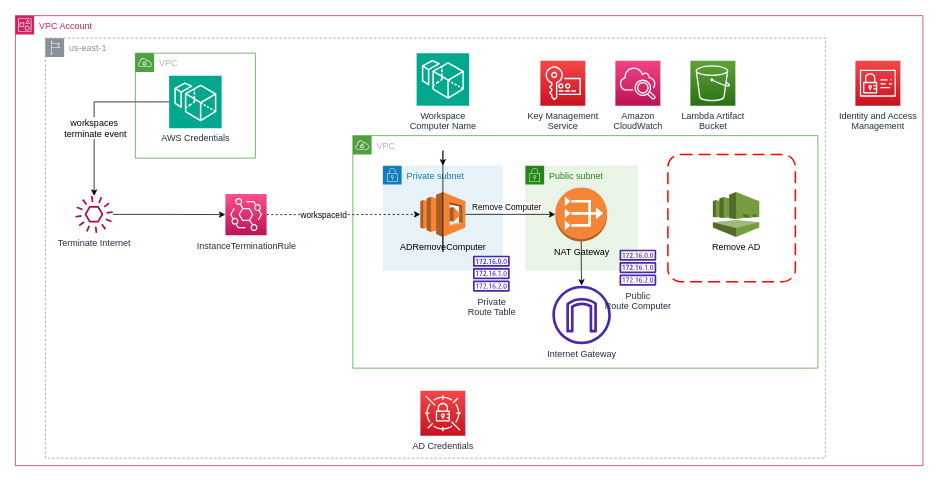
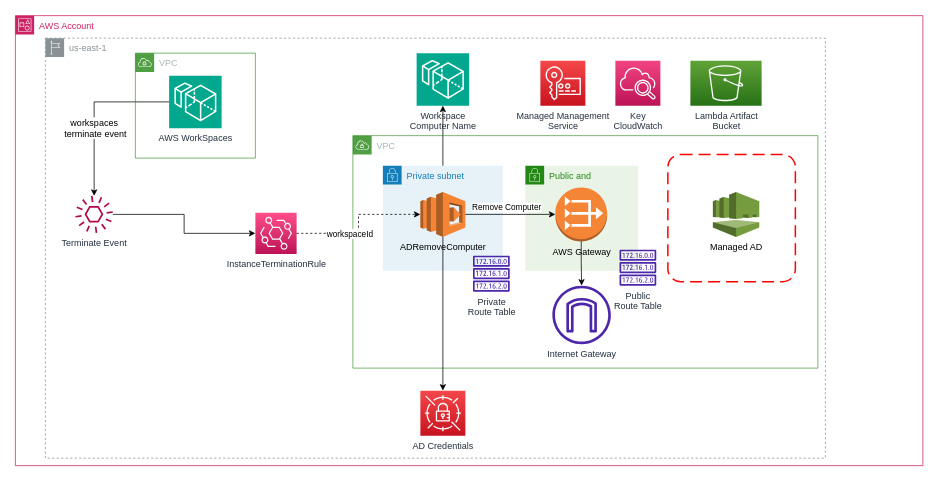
  <mxCell id="0" />
  <mxCell id="1" parent="0" />
- <mxCell id="3" value="VPC Account" style="points=[[0,0],[0.25,0],[0.5,0],[0.75,0],[1,0],[1,0.25],[1,0.5],[1,0.75],[1,1],[0.75,1],[0.5,1],[0.25,1],[0,1],[0,0.75],[0,0.5],[0,0.25]];outlineConnect=0;gradientColor=none;html=1;whiteSpace=wrap;fontSize=12;fontStyle=0;container=1;pointerEvents=0;collapsible=0;recursiveResize=0;shape=mxgraph.aws4.group;grIcon=mxgraph.aws4.group_account;strokeColor=#CD2264;fillColor=none;verticalAlign=top;align=left;spacingLeft=30;fontColor=#CD2264;dashed=0;" parent="1" vertex="1"><mxGeometry x="20" y="20" width="1210" height="600" as="geometry" /></mxCell>
+ <mxCell id="2" style="edgeStyle=orthogonalEdgeStyle;rounded=0;orthogonalLoop=1;jettySize=auto;html=1;entryX=0.5;entryY=1;entryDx=0;entryDy=0;entryPerimeter=0;" parent="1" source="27" edge="1" target="20"><mxGeometry relative="1" as="geometry"><mxPoint x="590.059" y="158.771" as="targetPoint" /></mxGeometry></mxCell>
+ <mxCell id="3" value="AWS Account" style="points=[[0,0],[0.25,0],[0.5,0],[0.75,0],[1,0],[1,0.25],[1,0.5],[1,0.75],[1,1],[0.75,1],[0.5,1],[0.25,1],[0,1],[0,0.75],[0,0.5],[0,0.25]];outlineConnect=0;gradientColor=none;html=1;whiteSpace=wrap;fontSize=12;fontStyle=0;container=1;pointerEvents=0;collapsible=0;recursiveResize=0;shape=mxgraph.aws4.group;grIcon=mxgraph.aws4.group_account;strokeColor=#CD2264;fillColor=none;verticalAlign=top;align=left;spacingLeft=30;fontColor=#CD2264;dashed=0;" parent="1" vertex="1"><mxGeometry x="20" y="20" width="1210" height="600" as="geometry" /></mxCell>
  <mxCell id="4" value="us-east-1" style="sketch=0;outlineConnect=0;gradientColor=none;html=1;whiteSpace=wrap;fontSize=12;fontStyle=0;shape=mxgraph.aws4.group;grIcon=mxgraph.aws4.group_region;strokeColor=#879196;fillColor=none;verticalAlign=top;align=left;spacingLeft=30;fontColor=#879196;dashed=1;" parent="3" vertex="1"><mxGeometry x="40" y="30" width="1040" height="560" as="geometry" /></mxCell>
  <mxCell id="5" value="Private subnet" style="points=[[0,0],[0.25,0],[0.5,0],[0.75,0],[1,0],[1,0.25],[1,0.5],[1,0.75],[1,1],[0.75,1],[0.5,1],[0.25,1],[0,1],[0,0.75],[0,0.5],[0,0.25]];outlineConnect=0;gradientColor=none;html=1;whiteSpace=wrap;fontSize=12;fontStyle=0;container=1;pointerEvents=0;collapsible=0;recursiveResize=0;shape=mxgraph.aws4.group;grIcon=mxgraph.aws4.group_security_group;grStroke=0;strokeColor=#147EBA;fillColor=#E6F2F8;verticalAlign=top;align=left;spacingLeft=30;fontColor=#147EBA;dashed=0;" parent="3" vertex="1"><mxGeometry x="490" y="200" width="160" height="140" as="geometry" /></mxCell>
- <mxCell id="6" value="Lambda Artifact &lt;br&gt;Bucket" style="sketch=0;points=[[0,0,0],[0.25,0,0],[0.5,0,0],[0.75,0,0],[1,0,0],[0,1,0],[0.25,1,0],[0.5,1,0],[0.75,1,0],[1,1,0],[0,0.25,0],[0,0.5,0],[0,0.75,0],[1,0.25,0],[1,0.5,0],[1,0.75,0]];outlineConnect=0;fontColor=#232F3E;gradientColor=#60A337;gradientDirection=north;fillColor=#277116;strokeColor=#ffffff;dashed=0;verticalLabelPosition=bottom;verticalAlign=top;align=center;html=1;fontSize=12;fontStyle=0;aspect=fixed;shape=mxgraph.aws4.resourceIcon;resIcon=mxgraph.aws4.s3;" parent="3" vertex="1"><mxGeometry x="900" y="60" width="60" height="60" as="geometry" /></mxCell>
- <mxCell id="7" value="Amazon &lt;br&gt;CloudWatch" style="sketch=0;points=[[0,0,0],[0.25,0,0],[0.5,0,0],[0.75,0,0],[1,0,0],[0,1,0],[0.25,1,0],[0.5,1,0],[0.75,1,0],[1,1,0],[0,0.25,0],[0,0.5,0],[0,0.75,0],[1,0.25,0],[1,0.5,0],[1,0.75,0]];points=[[0,0,0],[0.25,0,0],[0.5,0,0],[0.75,0,0],[1,0,0],[0,1,0],[0.25,1,0],[0.5,1,0],[0.75,1,0],[1,1,0],[0,0.25,0],[0,0.5,0],[0,0.75,0],[1,0.25,0],[1,0.5,0],[1,0.75,0]];outlineConnect=0;fontColor=#232F3E;gradientColor=#F34482;gradientDirection=north;fillColor=#BC1356;strokeColor=#ffffff;dashed=0;verticalLabelPosition=bottom;verticalAlign=top;align=center;html=1;fontSize=12;fontStyle=0;aspect=fixed;shape=mxgraph.aws4.resourceIcon;resIcon=mxgraph.aws4.cloudwatch_2;" parent="3" vertex="1"><mxGeometry x="800" y="60" width="60" height="60" as="geometry" /></mxCell>
- <mxCell id="8" value="Identity and Access&lt;br&gt;Management" style="sketch=0;points=[[0,0,0],[0.25,0,0],[0.5,0,0],[0.75,0,0],[1,0,0],[0,1,0],[0.25,1,0],[0.5,1,0],[0.75,1,0],[1,1,0],[0,0.25,0],[0,0.5,0],[0,0.75,0],[1,0.25,0],[1,0.5,0],[1,0.75,0]];outlineConnect=0;fontColor=#232F3E;gradientColor=#F54749;gradientDirection=north;fillColor=#C7131F;strokeColor=#ffffff;dashed=0;verticalLabelPosition=bottom;verticalAlign=top;align=center;html=1;fontSize=12;fontStyle=0;aspect=fixed;shape=mxgraph.aws4.resourceIcon;resIcon=mxgraph.aws4.identity_and_access_management;" parent="3" vertex="1"><mxGeometry x="1120" y="60" width="60" height="60" as="geometry" /></mxCell>
- <mxCell id="9" value="Key Management&lt;br&gt;Service" style="sketch=0;points=[[0,0,0],[0.25,0,0],[0.5,0,0],[0.75,0,0],[1,0,0],[0,1,0],[0.25,1,0],[0.5,1,0],[0.75,1,0],[1,1,0],[0,0.25,0],[0,0.5,0],[0,0.75,0],[1,0.25,0],[1,0.5,0],[1,0.75,0]];outlineConnect=0;fontColor=#232F3E;gradientColor=#F54749;gradientDirection=north;fillColor=#C7131F;strokeColor=#ffffff;dashed=0;verticalLabelPosition=bottom;verticalAlign=top;align=center;html=1;fontSize=12;fontStyle=0;aspect=fixed;shape=mxgraph.aws4.resourceIcon;resIcon=mxgraph.aws4.key_management_service;" parent="3" vertex="1"><mxGeometry x="700" y="60" width="60" height="60" as="geometry" /></mxCell>
+ <mxCell id="6" value="Lambda Artifact &lt;br&gt;Bucket" style="sketch=0;points=[[0,0,0],[0.25,0,0],[0.5,0,0],[0.75,0,0],[1,0,0],[0,1,0],[0.25,1,0],[0.5,1,0],[0.75,1,0],[1,1,0],[0,0.25,0],[0,0.5,0],[0,0.75,0],[1,0.25,0],[1,0.5,0],[1,0.75,0]];outlineConnect=0;fontColor=#232F3E;gradientColor=#60A337;gradientDirection=north;fillColor=#277116;strokeColor=#ffffff;dashed=0;verticalLabelPosition=bottom;verticalAlign=top;align=center;html=1;fontSize=12;fontStyle=0;aspect=fixed;shape=mxgraph.aws4.resourceIcon;resIcon=mxgraph.aws4.s3;" parent="3" vertex="1"><mxGeometry x="900" y="60" width="95" height="60" as="geometry" /></mxCell>
+ <mxCell id="7" value="Key &lt;br&gt;CloudWatch" style="sketch=0;points=[[0,0,0],[0.25,0,0],[0.5,0,0],[0.75,0,0],[1,0,0],[0,1,0],[0.25,1,0],[0.5,1,0],[0.75,1,0],[1,1,0],[0,0.25,0],[0,0.5,0],[0,0.75,0],[1,0.25,0],[1,0.5,0],[1,0.75,0]];points=[[0,0,0],[0.25,0,0],[0.5,0,0],[0.75,0,0],[1,0,0],[0,1,0],[0.25,1,0],[0.5,1,0],[0.75,1,0],[1,1,0],[0,0.25,0],[0,0.5,0],[0,0.75,0],[1,0.25,0],[1,0.5,0],[1,0.75,0]];outlineConnect=0;fontColor=#232F3E;gradientColor=#F34482;gradientDirection=north;fillColor=#BC1356;strokeColor=#ffffff;dashed=0;verticalLabelPosition=bottom;verticalAlign=top;align=center;html=1;fontSize=12;fontStyle=0;aspect=fixed;shape=mxgraph.aws4.resourceIcon;resIcon=mxgraph.aws4.cloudwatch_2;" parent="3" vertex="1"><mxGeometry x="800" y="60" width="60" height="60" as="geometry" /></mxCell>
+ <mxCell id="9" value="Managed Management&lt;br&gt;Service" style="sketch=0;points=[[0,0,0],[0.25,0,0],[0.5,0,0],[0.75,0,0],[1,0,0],[0,1,0],[0.25,1,0],[0.5,1,0],[0.75,1,0],[1,1,0],[0,0.25,0],[0,0.5,0],[0,0.75,0],[1,0.25,0],[1,0.5,0],[1,0.75,0]];outlineConnect=0;fontColor=#232F3E;gradientColor=#F54749;gradientDirection=north;fillColor=#C7131F;strokeColor=#ffffff;dashed=0;verticalLabelPosition=bottom;verticalAlign=top;align=center;html=1;fontSize=12;fontStyle=0;aspect=fixed;shape=mxgraph.aws4.resourceIcon;resIcon=mxgraph.aws4.key_management_service;" parent="3" vertex="1"><mxGeometry x="700" y="60" width="60" height="60" as="geometry" /></mxCell>
  <mxCell id="10" value="" style="rounded=1;arcSize=10;dashed=1;strokeColor=#ff0000;fillColor=none;gradientColor=none;dashPattern=8 4;strokeWidth=2;" parent="3" vertex="1"><mxGeometry x="870" y="185.25" width="170" height="169.5" as="geometry" /></mxCell>
- <mxCell id="11" value="Remove AD" style="outlineConnect=0;dashed=0;verticalLabelPosition=bottom;verticalAlign=top;align=center;html=1;shape=mxgraph.aws3.directory_service;fillColor=#759C3E;gradientColor=none;fontSize=12;" parent="3" vertex="1"><mxGeometry x="930" y="235" width="61.87" height="60" as="geometry" /></mxCell>
- <mxCell id="12" value="Public subnet" style="points=[[0,0],[0.25,0],[0.5,0],[0.75,0],[1,0],[1,0.25],[1,0.5],[1,0.75],[1,1],[0.75,1],[0.5,1],[0.25,1],[0,1],[0,0.75],[0,0.5],[0,0.25]];outlineConnect=0;gradientColor=none;html=1;whiteSpace=wrap;fontSize=12;fontStyle=0;container=1;pointerEvents=0;collapsible=0;recursiveResize=0;shape=mxgraph.aws4.group;grIcon=mxgraph.aws4.group_security_group;grStroke=0;strokeColor=#248814;fillColor=#E9F3E6;verticalAlign=top;align=left;spacingLeft=30;fontColor=#248814;dashed=0;" parent="3" vertex="1"><mxGeometry x="680" y="200" width="150" height="140" as="geometry" /></mxCell>
- <mxCell id="13" value="NAT Gateway" style="outlineConnect=0;dashed=0;verticalLabelPosition=bottom;verticalAlign=top;align=center;html=1;shape=mxgraph.aws3.vpc_nat_gateway;fillColor=#F58536;gradientColor=none;" parent="12" vertex="1"><mxGeometry x="40" y="29" width="69" height="72" as="geometry" /></mxCell>
+ <mxCell id="11" value="Managed AD" style="outlineConnect=0;dashed=0;verticalLabelPosition=bottom;verticalAlign=top;align=center;html=1;shape=mxgraph.aws3.directory_service;fillColor=#759C3E;gradientColor=none;fontSize=12;" parent="3" vertex="1"><mxGeometry x="930" y="235" width="61.87" height="60" as="geometry" /></mxCell>
+ <mxCell id="12" value="Public and" style="points=[[0,0],[0.25,0],[0.5,0],[0.75,0],[1,0],[1,0.25],[1,0.5],[1,0.75],[1,1],[0.75,1],[0.5,1],[0.25,1],[0,1],[0,0.75],[0,0.5],[0,0.25]];outlineConnect=0;gradientColor=none;html=1;whiteSpace=wrap;fontSize=12;fontStyle=0;container=1;pointerEvents=0;collapsible=0;recursiveResize=0;shape=mxgraph.aws4.group;grIcon=mxgraph.aws4.group_security_group;grStroke=0;strokeColor=#248814;fillColor=#E9F3E6;verticalAlign=top;align=left;spacingLeft=30;fontColor=#248814;dashed=0;" parent="3" vertex="1"><mxGeometry x="680" y="200" width="150" height="140" as="geometry" /></mxCell>
+ <mxCell id="13" value="AWS Gateway" style="outlineConnect=0;dashed=0;verticalLabelPosition=bottom;verticalAlign=top;align=center;html=1;shape=mxgraph.aws3.vpc_nat_gateway;fillColor=#F58536;gradientColor=none;" parent="12" vertex="1"><mxGeometry x="40" y="29" width="69" height="72" as="geometry" /></mxCell>
  <mxCell id="14" value="AD Credentials" style="sketch=0;points=[[0,0,0],[0.25,0,0],[0.5,0,0],[0.75,0,0],[1,0,0],[0,1,0],[0.25,1,0],[0.5,1,0],[0.75,1,0],[1,1,0],[0,0.25,0],[0,0.5,0],[0,0.75,0],[1,0.25,0],[1,0.5,0],[1,0.75,0]];outlineConnect=0;fontColor=#232F3E;gradientColor=#F54749;gradientDirection=north;fillColor=#C7131F;strokeColor=#ffffff;dashed=0;verticalLabelPosition=bottom;verticalAlign=top;align=center;html=1;fontSize=12;fontStyle=0;aspect=fixed;shape=mxgraph.aws4.resourceIcon;resIcon=mxgraph.aws4.secrets_manager;" parent="3" vertex="1"><mxGeometry x="540" y="500" width="60" height="60" as="geometry" /></mxCell>
  <mxCell id="15" value="Internet Gateway" style="sketch=0;outlineConnect=0;fontColor=#232F3E;gradientColor=none;fillColor=#4D27AA;strokeColor=none;dashed=0;verticalLabelPosition=bottom;verticalAlign=top;align=center;html=1;fontSize=12;fontStyle=0;aspect=fixed;pointerEvents=1;shape=mxgraph.aws4.internet_gateway;" parent="3" vertex="1"><mxGeometry x="716" y="360" width="78" height="78" as="geometry" /></mxCell>
  <mxCell id="16" style="edgeStyle=orthogonalEdgeStyle;rounded=0;orthogonalLoop=1;jettySize=auto;html=1;" parent="3" source="13" target="15" edge="1"><mxGeometry relative="1" as="geometry" /></mxCell>
  <mxCell id="17" value="&lt;div&gt;Private&lt;/div&gt;&lt;div&gt;Route Table&lt;br&gt;&lt;/div&gt;" style="sketch=0;outlineConnect=0;fontColor=#232F3E;gradientColor=none;fillColor=#4D27AA;strokeColor=none;dashed=0;verticalLabelPosition=bottom;verticalAlign=top;align=center;html=1;fontSize=12;fontStyle=0;aspect=fixed;pointerEvents=1;shape=mxgraph.aws4.route_table;" parent="3" vertex="1"><mxGeometry x="610" y="320" width="49.26" height="48" as="geometry" /></mxCell>
- <mxCell id="18" value="&lt;div&gt;Public&lt;/div&gt;&lt;div&gt;Route Computer&lt;br&gt;&lt;/div&gt;" style="sketch=0;outlineConnect=0;fontColor=#232F3E;gradientColor=none;fillColor=#4D27AA;strokeColor=none;dashed=0;verticalLabelPosition=bottom;verticalAlign=top;align=center;html=1;fontSize=12;fontStyle=0;aspect=fixed;pointerEvents=1;shape=mxgraph.aws4.route_table;" parent="3" vertex="1"><mxGeometry x="805.37" y="312" width="49.26" height="48" as="geometry" /></mxCell>
- <mxCell id="19" value="AWS Credentials" style="sketch=0;points=[[0,0,0],[0.25,0,0],[0.5,0,0],[0.75,0,0],[1,0,0],[0,1,0],[0.25,1,0],[0.5,1,0],[0.75,1,0],[1,1,0],[0,0.25,0],[0,0.5,0],[0,0.75,0],[1,0.25,0],[1,0.5,0],[1,0.75,0]];outlineConnect=0;fontColor=#232F3E;fillColor=#01A88D;strokeColor=#ffffff;dashed=0;verticalLabelPosition=bottom;verticalAlign=top;align=center;html=1;fontSize=12;fontStyle=0;aspect=fixed;shape=mxgraph.aws4.resourceIcon;resIcon=mxgraph.aws4.workspaces;" vertex="1" parent="3"><mxGeometry x="205" y="80" width="70" height="70" as="geometry" /></mxCell>
+ <mxCell id="18" value="&lt;div&gt;Public&lt;/div&gt;&lt;div&gt;Route Table&lt;br&gt;&lt;/div&gt;" style="sketch=0;outlineConnect=0;fontColor=#232F3E;gradientColor=none;fillColor=#4D27AA;strokeColor=none;dashed=0;verticalLabelPosition=bottom;verticalAlign=top;align=center;html=1;fontSize=12;fontStyle=0;aspect=fixed;pointerEvents=1;shape=mxgraph.aws4.route_table;" parent="3" vertex="1"><mxGeometry x="805.37" y="312" width="49.26" height="48" as="geometry" /></mxCell>
+ <mxCell id="19" value="AWS WorkSpaces" style="sketch=0;points=[[0,0,0],[0.25,0,0],[0.5,0,0],[0.75,0,0],[1,0,0],[0,1,0],[0.25,1,0],[0.5,1,0],[0.75,1,0],[1,1,0],[0,0.25,0],[0,0.5,0],[0,0.75,0],[1,0.25,0],[1,0.5,0],[1,0.75,0]];outlineConnect=0;fontColor=#232F3E;fillColor=#01A88D;strokeColor=#ffffff;dashed=0;verticalLabelPosition=bottom;verticalAlign=top;align=center;html=1;fontSize=12;fontStyle=0;aspect=fixed;shape=mxgraph.aws4.resourceIcon;resIcon=mxgraph.aws4.workspaces;" vertex="1" parent="3"><mxGeometry x="205" y="80" width="70" height="70" as="geometry" /></mxCell>
  <mxCell id="20" value="Workspace&lt;br style=&quot;border-color: var(--border-color);&quot;&gt;Computer Name" style="sketch=0;points=[[0,0,0],[0.25,0,0],[0.5,0,0],[0.75,0,0],[1,0,0],[0,1,0],[0.25,1,0],[0.5,1,0],[0.75,1,0],[1,1,0],[0,0.25,0],[0,0.5,0],[0,0.75,0],[1,0.25,0],[1,0.5,0],[1,0.75,0]];outlineConnect=0;fontColor=#232F3E;fillColor=#01A88D;strokeColor=#ffffff;dashed=0;verticalLabelPosition=bottom;verticalAlign=top;align=center;html=1;fontSize=12;fontStyle=0;aspect=fixed;shape=mxgraph.aws4.resourceIcon;resIcon=mxgraph.aws4.workspaces;" vertex="1" parent="3"><mxGeometry x="535" y="50" width="70" height="70" as="geometry" /></mxCell>
  <mxCell id="21" value="VPC" style="points=[[0,0],[0.25,0],[0.5,0],[0.75,0],[1,0],[1,0.25],[1,0.5],[1,0.75],[1,1],[0.75,1],[0.5,1],[0.25,1],[0,1],[0,0.75],[0,0.5],[0,0.25]];outlineConnect=0;gradientColor=none;html=1;whiteSpace=wrap;fontSize=12;fontStyle=0;container=1;pointerEvents=0;collapsible=0;recursiveResize=0;shape=mxgraph.aws4.group;grIcon=mxgraph.aws4.group_vpc;strokeColor=#248814;fillColor=none;verticalAlign=top;align=left;spacingLeft=30;fontColor=#AAB7B8;dashed=0;opacity=80;" parent="1" vertex="1"><mxGeometry x="470" y="180" width="620" height="310" as="geometry" /></mxCell>
- <mxCell id="22" value="InstanceTerminationRule" style="sketch=0;points=[[0,0,0],[0.25,0,0],[0.5,0,0],[0.75,0,0],[1,0,0],[0,1,0],[0.25,1,0],[0.5,1,0],[0.75,1,0],[1,1,0],[0,0.25,0],[0,0.5,0],[0,0.75,0],[1,0.25,0],[1,0.5,0],[1,0.75,0]];outlineConnect=0;fontColor=#232F3E;gradientColor=#FF4F8B;gradientDirection=north;fillColor=#BC1356;strokeColor=#ffffff;dashed=0;verticalLabelPosition=bottom;verticalAlign=top;align=center;html=1;fontSize=12;fontStyle=0;aspect=fixed;shape=mxgraph.aws4.resourceIcon;resIcon=mxgraph.aws4.eventbridge;" parent="1" vertex="1"><mxGeometry x="300" y="257.75" width="55" height="55" as="geometry" /></mxCell>
+ <mxCell id="22" value="InstanceTerminationRule" style="sketch=0;points=[[0,0,0],[0.25,0,0],[0.5,0,0],[0.75,0,0],[1,0,0],[0,1,0],[0.25,1,0],[0.5,1,0],[0.75,1,0],[1,1,0],[0,0.25,0],[0,0.5,0],[0,0.75,0],[1,0.25,0],[1,0.5,0],[1,0.75,0]];outlineConnect=0;fontColor=#232F3E;gradientColor=#FF4F8B;gradientDirection=north;fillColor=#BC1356;strokeColor=#ffffff;dashed=0;verticalLabelPosition=bottom;verticalAlign=top;align=center;html=1;fontSize=12;fontStyle=0;aspect=fixed;shape=mxgraph.aws4.resourceIcon;resIcon=mxgraph.aws4.eventbridge;" parent="1" vertex="1"><mxGeometry x="340" y="282.75" width="55" height="55" as="geometry" /></mxCell>
  <mxCell id="23" style="edgeStyle=orthogonalEdgeStyle;rounded=0;orthogonalLoop=1;jettySize=auto;html=1;fontSize=12;" parent="1" source="24" target="22" edge="1"><mxGeometry relative="1" as="geometry" /></mxCell>
- <mxCell id="24" value="Terminate Internet" style="sketch=0;outlineConnect=0;fontColor=#232F3E;gradientColor=none;fillColor=#B0084D;strokeColor=none;dashed=0;verticalLabelPosition=bottom;verticalAlign=top;align=center;html=1;fontSize=12;fontStyle=0;aspect=fixed;pointerEvents=1;shape=mxgraph.aws4.event;" parent="1" vertex="1"><mxGeometry x="100" y="260" width="50" height="50" as="geometry" /></mxCell>
+ <mxCell id="24" value="Terminate Event" style="sketch=0;outlineConnect=0;fontColor=#232F3E;gradientColor=none;fillColor=#B0084D;strokeColor=none;dashed=0;verticalLabelPosition=bottom;verticalAlign=top;align=center;html=1;fontSize=12;fontStyle=0;aspect=fixed;pointerEvents=1;shape=mxgraph.aws4.event;" parent="1" vertex="1"><mxGeometry x="100" y="260" width="50" height="50" as="geometry" /></mxCell>
  <mxCell id="25" value="workspaces&lt;br&gt;&amp;nbsp;terminate event" style="edgeStyle=orthogonalEdgeStyle;rounded=0;orthogonalLoop=1;jettySize=auto;html=1;fontSize=12;exitX=0;exitY=0.5;exitDx=0;exitDy=0;exitPerimeter=0;" parent="1" source="19" target="24" edge="1"><mxGeometry x="0.198" relative="1" as="geometry"><Array as="points"><mxPoint x="125" y="135" /></Array><mxPoint as="offset" /><mxPoint x="220" y="135" as="sourcePoint" /></mxGeometry></mxCell>
  <mxCell id="26" value="VPC" style="points=[[0,0],[0.25,0],[0.5,0],[0.75,0],[1,0],[1,0.25],[1,0.5],[1,0.75],[1,1],[0.75,1],[0.5,1],[0.25,1],[0,1],[0,0.75],[0,0.5],[0,0.25]];outlineConnect=0;gradientColor=none;html=1;whiteSpace=wrap;fontSize=12;fontStyle=0;container=1;pointerEvents=0;collapsible=0;recursiveResize=0;shape=mxgraph.aws4.group;grIcon=mxgraph.aws4.group_vpc;strokeColor=#248814;fillColor=none;verticalAlign=top;align=left;spacingLeft=30;fontColor=#AAB7B8;dashed=0;opacity=80;" parent="1" vertex="1"><mxGeometry x="180" y="70" width="160" height="140" as="geometry" /></mxCell>
  <mxCell id="27" value="ADRemoveComputer" style="outlineConnect=0;dashed=0;verticalLabelPosition=bottom;verticalAlign=top;align=center;html=1;shape=mxgraph.aws3.lambda;fillColor=#F58534;gradientColor=none;fontSize=12;" parent="1" vertex="1"><mxGeometry x="560" y="255" width="60" height="60" as="geometry" /></mxCell>
  <mxCell id="28" style="edgeStyle=orthogonalEdgeStyle;rounded=0;orthogonalLoop=1;jettySize=auto;html=1;entryX=0;entryY=0.5;entryDx=0;entryDy=0;entryPerimeter=0;dashed=1;" parent="1" source="22" target="27" edge="1"><mxGeometry relative="1" as="geometry" /></mxCell>
  <mxCell id="29" value="workspaceId" style="edgeLabel;html=1;align=center;verticalAlign=middle;resizable=0;points=[];" parent="28" vertex="1" connectable="0"><mxGeometry x="-0.269" relative="1" as="geometry"><mxPoint as="offset" /></mxGeometry></mxCell>
- <mxCell id="30" style="edgeStyle=orthogonalEdgeStyle;rounded=0;orthogonalLoop=1;jettySize=auto;html=1;" parent="1" source="27" target="5" edge="1"><mxGeometry relative="1" as="geometry" /></mxCell>
+ <mxCell id="30" style="edgeStyle=orthogonalEdgeStyle;rounded=0;orthogonalLoop=1;jettySize=auto;html=1;" parent="1" source="27" target="14" edge="1"><mxGeometry relative="1" as="geometry" /></mxCell>
  <mxCell id="31" value="" style="edgeStyle=orthogonalEdgeStyle;rounded=0;orthogonalLoop=1;jettySize=auto;html=1;entryX=0;entryY=0.5;entryDx=0;entryDy=0;entryPerimeter=0;" parent="1" source="27" target="13" edge="1"><mxGeometry relative="1" as="geometry"><mxPoint x="620" y="285" as="sourcePoint" /><mxPoint x="950" y="285" as="targetPoint" /></mxGeometry></mxCell>
  <mxCell id="32" value="Remove Computer" style="edgeLabel;html=1;align=center;verticalAlign=middle;resizable=0;points=[];" parent="31" vertex="1" connectable="0"><mxGeometry x="-0.235" y="-1" relative="1" as="geometry"><mxPoint x="8" y="-11" as="offset" /></mxGeometry></mxCell>
